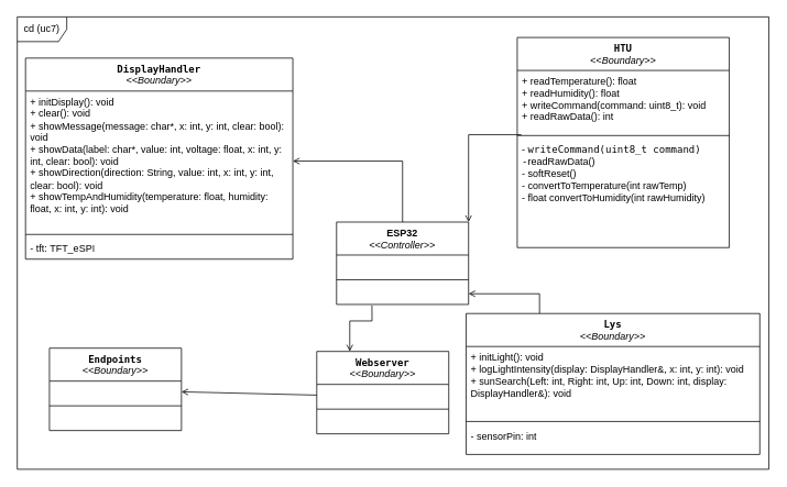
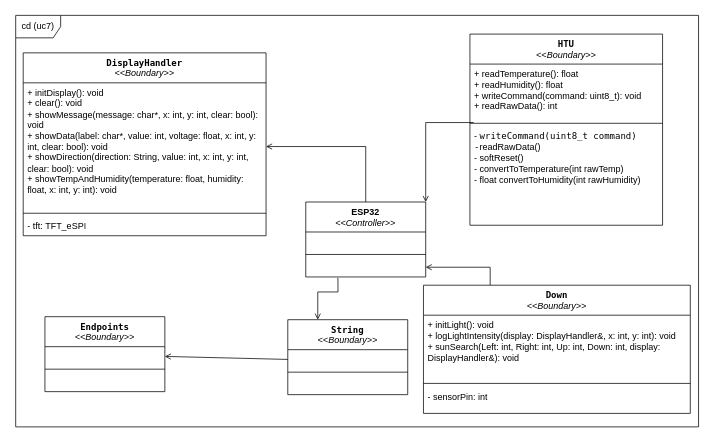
  <mxCell id="0" />
  <mxCell id="1" parent="0" />
  <mxCell id="2" value="ESP32&lt;div&gt;&lt;span style=&quot;font-weight: normal;&quot;&gt;&lt;i&gt;&amp;lt;&amp;lt;Controller&amp;gt;&amp;gt;&lt;/i&gt;&lt;/span&gt;&lt;/div&gt;" style="swimlane;fontStyle=1;align=center;verticalAlign=top;childLayout=stackLayout;horizontal=1;startSize=40;horizontalStack=0;resizeParent=1;resizeParentMax=0;resizeLast=0;collapsible=1;marginBottom=0;whiteSpace=wrap;html=1;" vertex="1" parent="1"><mxGeometry x="407" y="269" width="160" height="100" as="geometry" /></mxCell>
  <mxCell id="3" value="&amp;nbsp;" style="text;strokeColor=none;fillColor=none;align=left;verticalAlign=top;spacingLeft=4;spacingRight=4;overflow=hidden;rotatable=0;points=[[0,0.5],[1,0.5]];portConstraint=eastwest;whiteSpace=wrap;html=1;" vertex="1" parent="2"><mxGeometry y="40" width="160" height="26" as="geometry" /></mxCell>
  <mxCell id="4" value="" style="line;strokeWidth=1;fillColor=none;align=left;verticalAlign=middle;spacingTop=-1;spacingLeft=3;spacingRight=3;rotatable=0;labelPosition=right;points=[];portConstraint=eastwest;strokeColor=inherit;" vertex="1" parent="2"><mxGeometry y="66" width="160" height="8" as="geometry" /></mxCell>
  <mxCell id="5" value="&amp;nbsp;" style="text;strokeColor=none;fillColor=none;align=left;verticalAlign=top;spacingLeft=4;spacingRight=4;overflow=hidden;rotatable=0;points=[[0,0.5],[1,0.5]];portConstraint=eastwest;whiteSpace=wrap;html=1;" vertex="1" parent="2"><mxGeometry y="74" width="160" height="26" as="geometry" /></mxCell>
  <mxCell id="6" value="&lt;code&gt;Endpoints&lt;/code&gt;&lt;br&gt;&lt;div&gt;&lt;span style=&quot;font-weight: normal;&quot;&gt;&lt;i&gt;&amp;lt;&amp;lt;Boundary&amp;gt;&amp;gt;&lt;/i&gt;&lt;/span&gt;&lt;/div&gt;" style="swimlane;fontStyle=1;align=center;verticalAlign=top;childLayout=stackLayout;horizontal=1;startSize=40;horizontalStack=0;resizeParent=1;resizeParentMax=0;resizeLast=0;collapsible=1;marginBottom=0;whiteSpace=wrap;html=1;" vertex="1" parent="1"><mxGeometry x="59" y="422" width="160" height="100" as="geometry" /></mxCell>
  <mxCell id="7" value="&amp;nbsp;" style="text;strokeColor=none;fillColor=none;align=left;verticalAlign=top;spacingLeft=4;spacingRight=4;overflow=hidden;rotatable=0;points=[[0,0.5],[1,0.5]];portConstraint=eastwest;whiteSpace=wrap;html=1;" vertex="1" parent="6"><mxGeometry y="40" width="160" height="26" as="geometry" /></mxCell>
  <mxCell id="8" value="" style="line;strokeWidth=1;fillColor=none;align=left;verticalAlign=middle;spacingTop=-1;spacingLeft=3;spacingRight=3;rotatable=0;labelPosition=right;points=[];portConstraint=eastwest;strokeColor=inherit;" vertex="1" parent="6"><mxGeometry y="66" width="160" height="8" as="geometry" /></mxCell>
  <mxCell id="9" value="&amp;nbsp;" style="text;strokeColor=none;fillColor=none;align=left;verticalAlign=top;spacingLeft=4;spacingRight=4;overflow=hidden;rotatable=0;points=[[0,0.5],[1,0.5]];portConstraint=eastwest;whiteSpace=wrap;html=1;" vertex="1" parent="6"><mxGeometry y="74" width="160" height="26" as="geometry" /></mxCell>
  <mxCell id="10" value="&lt;code&gt;HTU&lt;/code&gt;&lt;br&gt;&lt;div&gt;&lt;span style=&quot;font-weight: normal;&quot;&gt;&lt;i&gt;&amp;lt;&amp;lt;Boundary&amp;gt;&amp;gt;&lt;/i&gt;&lt;/span&gt;&lt;/div&gt;" style="swimlane;fontStyle=1;align=center;verticalAlign=top;childLayout=stackLayout;horizontal=1;startSize=40;horizontalStack=0;resizeParent=1;resizeParentMax=0;resizeLast=0;collapsible=1;marginBottom=0;whiteSpace=wrap;html=1;" vertex="1" parent="1"><mxGeometry x="626" y="45" width="257" height="255" as="geometry" /></mxCell>
  <mxCell id="11" value="+ readTemperature(): float&lt;br/&gt;+ readHumidity(): float&lt;br/&gt;+ writeCommand(command: uint8_t): void&lt;br/&gt;+ readRawData(): int" style="text;strokeColor=none;fillColor=none;align=left;verticalAlign=top;spacingLeft=4;spacingRight=4;overflow=hidden;rotatable=0;points=[[0,0.5],[1,0.5]];portConstraint=eastwest;whiteSpace=wrap;html=1;" vertex="1" parent="10"><mxGeometry y="40" width="257" height="75" as="geometry" /></mxCell>
  <mxCell id="12" value="" style="line;strokeWidth=1;fillColor=none;align=left;verticalAlign=middle;spacingTop=-1;spacingLeft=3;spacingRight=3;rotatable=0;labelPosition=right;points=[];portConstraint=eastwest;strokeColor=inherit;" vertex="1" parent="10"><mxGeometry y="115" width="257" height="8" as="geometry" /></mxCell>
  <mxCell id="13" value="-&amp;nbsp;&lt;code style=&quot;&quot;&gt;&lt;span class=&quot;hljs-title&quot;&gt;writeCommand&lt;/span&gt;&lt;span class=&quot;hljs-params&quot;&gt;&lt;span class=&quot;hljs-params&quot;&gt;(&lt;/span&gt;&lt;span class=&quot;hljs-type&quot;&gt;uint8_t&lt;/span&gt;&lt;span class=&quot;hljs-params&quot;&gt; command)&lt;/span&gt;&lt;/span&gt;&lt;/code&gt;&lt;div&gt;&lt;div&gt;&lt;code&gt;&lt;span class=&quot;hljs-params&quot;&gt;&lt;span class=&quot;hljs-params&quot;&gt;-&lt;/span&gt;&lt;/span&gt;&lt;/code&gt;&lt;span style=&quot;background-color: initial;&quot; class=&quot;hljs-title&quot;&gt;readRawData&lt;/span&gt;&lt;span style=&quot;background-color: initial;&quot; class=&quot;hljs-params&quot;&gt;()&lt;/span&gt;&lt;/div&gt;&lt;div&gt;&lt;span style=&quot;background-color: initial;&quot; class=&quot;hljs-params&quot;&gt;-&amp;nbsp;&lt;/span&gt;&lt;span style=&quot;background-color: initial;&quot; class=&quot;hljs-title&quot;&gt;softReset&lt;/span&gt;&lt;span style=&quot;background-color: initial;&quot; class=&quot;hljs-params&quot;&gt;()&lt;/span&gt;&lt;/div&gt;&lt;div&gt;&lt;span style=&quot;background-color: initial;&quot; class=&quot;hljs-params&quot;&gt;-&amp;nbsp;&lt;/span&gt;&lt;span style=&quot;background-color: initial;&quot; class=&quot;hljs-title&quot;&gt;convertToTemperature&lt;/span&gt;&lt;span style=&quot;background-color: initial;&quot; class=&quot;hljs-params&quot;&gt;&lt;span class=&quot;hljs-params&quot;&gt;(&lt;/span&gt;&lt;span class=&quot;hljs-type&quot;&gt;int&lt;/span&gt;&lt;span class=&quot;hljs-params&quot;&gt; rawTemp)&lt;/span&gt;&lt;/span&gt;&lt;/div&gt;&lt;div&gt;&lt;span style=&quot;background-color: initial;&quot; class=&quot;hljs-params&quot;&gt;&lt;span class=&quot;hljs-params&quot;&gt;-&amp;nbsp;&lt;/span&gt;&lt;/span&gt;&lt;span style=&quot;background-color: initial;&quot; class=&quot;hljs-type&quot;&gt;float&lt;/span&gt;&lt;span style=&quot;background-color: initial;&quot; class=&quot;hljs-function&quot;&gt; &lt;/span&gt;&lt;span style=&quot;background-color: initial;&quot; class=&quot;hljs-title&quot;&gt;convertToHumidity&lt;/span&gt;&lt;span style=&quot;background-color: initial;&quot; class=&quot;hljs-params&quot;&gt;&lt;span style=&quot;&quot; class=&quot;hljs-params&quot;&gt;(&lt;/span&gt;&lt;span style=&quot;&quot; class=&quot;hljs-type&quot;&gt;int&lt;/span&gt;&lt;span style=&quot;&quot; class=&quot;hljs-params&quot;&gt; rawHumidity)&lt;/span&gt;&lt;/span&gt;&lt;/div&gt;&lt;/div&gt;" style="text;strokeColor=none;fillColor=none;align=left;verticalAlign=top;spacingLeft=4;spacingRight=4;overflow=hidden;rotatable=0;points=[[0,0.5],[1,0.5]];portConstraint=eastwest;whiteSpace=wrap;html=1;" vertex="1" parent="10"><mxGeometry y="123" width="257" height="132" as="geometry" /></mxCell>
  <mxCell id="14" value="&lt;code&gt;DisplayHandler&lt;/code&gt;&lt;br&gt;&lt;div&gt;&lt;span style=&quot;font-weight: normal;&quot;&gt;&lt;i&gt;&amp;lt;&amp;lt;Boundary&amp;gt;&amp;gt;&lt;/i&gt;&lt;/span&gt;&lt;/div&gt;" style="swimlane;fontStyle=1;align=center;verticalAlign=top;childLayout=stackLayout;horizontal=1;startSize=40;horizontalStack=0;resizeParent=1;resizeParentMax=0;resizeLast=0;collapsible=1;marginBottom=0;whiteSpace=wrap;html=1;" vertex="1" parent="1"><mxGeometry x="30" y="70" width="324" height="244" as="geometry" /></mxCell>
  <mxCell id="15" value="+ initDisplay(): void&lt;br/&gt;+ clear(): void&lt;br/&gt;+ showMessage(message: char*, x: int, y: int, clear: bool): void&lt;br/&gt;+ showData(label: char*, value: int, voltage: float, x: int, y: int, clear: bool): void&lt;br/&gt;+ showDirection(direction: String, value: int, x: int, y: int, clear: bool): void&lt;br/&gt;+ showTempAndHumidity(temperature: float, humidity: float, x: int, y: int): void" style="text;strokeColor=none;fillColor=none;align=left;verticalAlign=top;spacingLeft=4;spacingRight=4;overflow=hidden;rotatable=0;points=[[0,0.5],[1,0.5]];portConstraint=eastwest;whiteSpace=wrap;html=1;" vertex="1" parent="14"><mxGeometry y="40" width="324" height="170" as="geometry" /></mxCell>
  <mxCell id="16" value="" style="line;strokeWidth=1;fillColor=none;align=left;verticalAlign=middle;spacingTop=-1;spacingLeft=3;spacingRight=3;rotatable=0;labelPosition=right;points=[];portConstraint=eastwest;strokeColor=inherit;" vertex="1" parent="14"><mxGeometry y="210" width="324" height="8" as="geometry" /></mxCell>
  <mxCell id="17" value="- tft: TFT_eSPI" style="text;strokeColor=none;fillColor=none;align=left;verticalAlign=top;spacingLeft=4;spacingRight=4;overflow=hidden;rotatable=0;points=[[0,0.5],[1,0.5]];portConstraint=eastwest;whiteSpace=wrap;html=1;" vertex="1" parent="14"><mxGeometry y="218" width="324" height="26" as="geometry" /></mxCell>
  <mxCell id="18" value="" style="endArrow=open;html=1;rounded=0;exitX=0.5;exitY=0;exitDx=0;exitDy=0;entryX=1;entryY=0.5;entryDx=0;entryDy=0;endFill=0;" edge="1" parent="1" source="2" target="15"><mxGeometry width="50" height="50" relative="1" as="geometry"><mxPoint x="478" y="191" as="sourcePoint" /><mxPoint x="589" y="179" as="targetPoint" /><Array as="points"><mxPoint x="487" y="195" /></Array></mxGeometry></mxCell>
  <mxCell id="19" value="" style="endArrow=open;html=1;rounded=0;entryX=1;entryY=0;entryDx=0;entryDy=0;endFill=0;" edge="1" parent="1" target="2"><mxGeometry width="50" height="50" relative="1" as="geometry"><mxPoint x="631" y="163" as="sourcePoint" /><mxPoint x="568" y="189" as="targetPoint" /><Array as="points"><mxPoint x="567" y="163" /></Array></mxGeometry></mxCell>
  <mxCell id="20" value="" style="endArrow=open;html=1;rounded=0;exitX=0.25;exitY=0;exitDx=0;exitDy=0;entryX=1;entryY=0.5;entryDx=0;entryDy=0;endFill=0;" edge="1" parent="1" source="28" target="5"><mxGeometry width="50" height="50" relative="1" as="geometry"><mxPoint x="632" y="374.25" as="sourcePoint" /><mxPoint x="568" y="419" as="targetPoint" /><Array as="points"><mxPoint x="653" y="356" /></Array></mxGeometry></mxCell>
  <mxCell id="21" value="cd (uc7)" style="shape=umlFrame;whiteSpace=wrap;html=1;pointerEvents=0;" vertex="1" parent="1"><mxGeometry x="20" y="20" width="911" height="549" as="geometry" /></mxCell>
- <mxCell id="22" value="&lt;font face=&quot;monospace&quot;&gt;Webserver&lt;/font&gt;&lt;br&gt;&lt;div&gt;&lt;span style=&quot;font-weight: normal;&quot;&gt;&lt;i&gt;&amp;lt;&amp;lt;Boundary&amp;gt;&amp;gt;&lt;/i&gt;&lt;/span&gt;&lt;/div&gt;" style="swimlane;fontStyle=1;align=center;verticalAlign=top;childLayout=stackLayout;horizontal=1;startSize=40;horizontalStack=0;resizeParent=1;resizeParentMax=0;resizeLast=0;collapsible=1;marginBottom=0;whiteSpace=wrap;html=1;" vertex="1" parent="1"><mxGeometry x="383" y="426" width="160" height="100" as="geometry" /></mxCell>
+ <mxCell id="22" value="&lt;font face=&quot;monospace&quot;&gt;String&lt;/font&gt;&lt;br&gt;&lt;div&gt;&lt;span style=&quot;font-weight: normal;&quot;&gt;&lt;i&gt;&amp;lt;&amp;lt;Boundary&amp;gt;&amp;gt;&lt;/i&gt;&lt;/span&gt;&lt;/div&gt;" style="swimlane;fontStyle=1;align=center;verticalAlign=top;childLayout=stackLayout;horizontal=1;startSize=40;horizontalStack=0;resizeParent=1;resizeParentMax=0;resizeLast=0;collapsible=1;marginBottom=0;whiteSpace=wrap;html=1;" vertex="1" parent="1"><mxGeometry x="383" y="426" width="160" height="100" as="geometry" /></mxCell>
  <mxCell id="23" value="&amp;nbsp;" style="text;strokeColor=none;fillColor=none;align=left;verticalAlign=top;spacingLeft=4;spacingRight=4;overflow=hidden;rotatable=0;points=[[0,0.5],[1,0.5]];portConstraint=eastwest;whiteSpace=wrap;html=1;" vertex="1" parent="22"><mxGeometry y="40" width="160" height="26" as="geometry" /></mxCell>
  <mxCell id="24" value="" style="line;strokeWidth=1;fillColor=none;align=left;verticalAlign=middle;spacingTop=-1;spacingLeft=3;spacingRight=3;rotatable=0;labelPosition=right;points=[];portConstraint=eastwest;strokeColor=inherit;" vertex="1" parent="22"><mxGeometry y="66" width="160" height="8" as="geometry" /></mxCell>
  <mxCell id="25" value="&amp;nbsp;" style="text;strokeColor=none;fillColor=none;align=left;verticalAlign=top;spacingLeft=4;spacingRight=4;overflow=hidden;rotatable=0;points=[[0,0.5],[1,0.5]];portConstraint=eastwest;whiteSpace=wrap;html=1;" vertex="1" parent="22"><mxGeometry y="74" width="160" height="26" as="geometry" /></mxCell>
  <mxCell id="26" value="" style="endArrow=open;html=1;rounded=0;exitX=0.268;exitY=1.045;exitDx=0;exitDy=0;entryX=0.25;entryY=0;entryDx=0;entryDy=0;endFill=0;exitPerimeter=0;" edge="1" parent="1" source="5" target="22"><mxGeometry width="50" height="50" relative="1" as="geometry"><mxPoint x="512" y="439" as="sourcePoint" /><mxPoint x="524" y="359" as="targetPoint" /><Array as="points"><mxPoint x="450" y="389" /><mxPoint x="423" y="389" /></Array></mxGeometry></mxCell>
  <mxCell id="27" value="" style="endArrow=open;html=1;rounded=0;exitX=0;exitY=0.5;exitDx=0;exitDy=0;endFill=0;entryX=1;entryY=0.5;entryDx=0;entryDy=0;" edge="1" parent="1" source="23" target="7"><mxGeometry width="50" height="50" relative="1" as="geometry"><mxPoint x="481" y="320" as="sourcePoint" /><mxPoint x="368" y="489" as="targetPoint" /></mxGeometry></mxCell>
- <mxCell id="28" value="&lt;font face=&quot;monospace&quot;&gt;Lys&lt;/font&gt;&lt;br&gt;&lt;div&gt;&lt;span style=&quot;font-weight: normal;&quot;&gt;&lt;i&gt;&amp;lt;&amp;lt;Boundary&amp;gt;&amp;gt;&lt;/i&gt;&lt;/span&gt;&lt;/div&gt;" style="swimlane;fontStyle=1;align=center;verticalAlign=top;childLayout=stackLayout;horizontal=1;startSize=40;horizontalStack=0;resizeParent=1;resizeParentMax=0;resizeLast=0;collapsible=1;marginBottom=0;whiteSpace=wrap;html=1;" vertex="1" parent="1"><mxGeometry x="564" y="380" width="356" height="171" as="geometry" /></mxCell>
+ <mxCell id="28" value="&lt;font face=&quot;monospace&quot;&gt;Down&lt;/font&gt;&lt;br&gt;&lt;div&gt;&lt;span style=&quot;font-weight: normal;&quot;&gt;&lt;i&gt;&amp;lt;&amp;lt;Boundary&amp;gt;&amp;gt;&lt;/i&gt;&lt;/span&gt;&lt;/div&gt;" style="swimlane;fontStyle=1;align=center;verticalAlign=top;childLayout=stackLayout;horizontal=1;startSize=40;horizontalStack=0;resizeParent=1;resizeParentMax=0;resizeLast=0;collapsible=1;marginBottom=0;whiteSpace=wrap;html=1;" vertex="1" parent="1"><mxGeometry x="564" y="380" width="356" height="171" as="geometry" /></mxCell>
  <mxCell id="29" value="+ initLight(): void&lt;br&gt;+ logLightIntensity(display: DisplayHandler&amp;amp;, x: int, y: int): void&lt;br&gt;+ sunSearch(Left: int, Right: int, Up: int, Down: int, display: DisplayHandler&amp;amp;): void" style="text;strokeColor=none;fillColor=none;align=left;verticalAlign=top;spacingLeft=4;spacingRight=4;overflow=hidden;rotatable=0;points=[[0,0.5],[1,0.5]];portConstraint=eastwest;whiteSpace=wrap;html=1;" vertex="1" parent="28"><mxGeometry y="40" width="356" height="87" as="geometry" /></mxCell>
  <mxCell id="30" value="" style="line;strokeWidth=1;fillColor=none;align=left;verticalAlign=middle;spacingTop=-1;spacingLeft=3;spacingRight=3;rotatable=0;labelPosition=right;points=[];portConstraint=eastwest;strokeColor=inherit;" vertex="1" parent="28"><mxGeometry y="127" width="356" height="8" as="geometry" /></mxCell>
  <mxCell id="31" value="- sensorPin: int" style="text;strokeColor=none;fillColor=none;align=left;verticalAlign=top;spacingLeft=4;spacingRight=4;overflow=hidden;rotatable=0;points=[[0,0.5],[1,0.5]];portConstraint=eastwest;whiteSpace=wrap;html=1;" vertex="1" parent="28"><mxGeometry y="135" width="356" height="36" as="geometry" /></mxCell>
